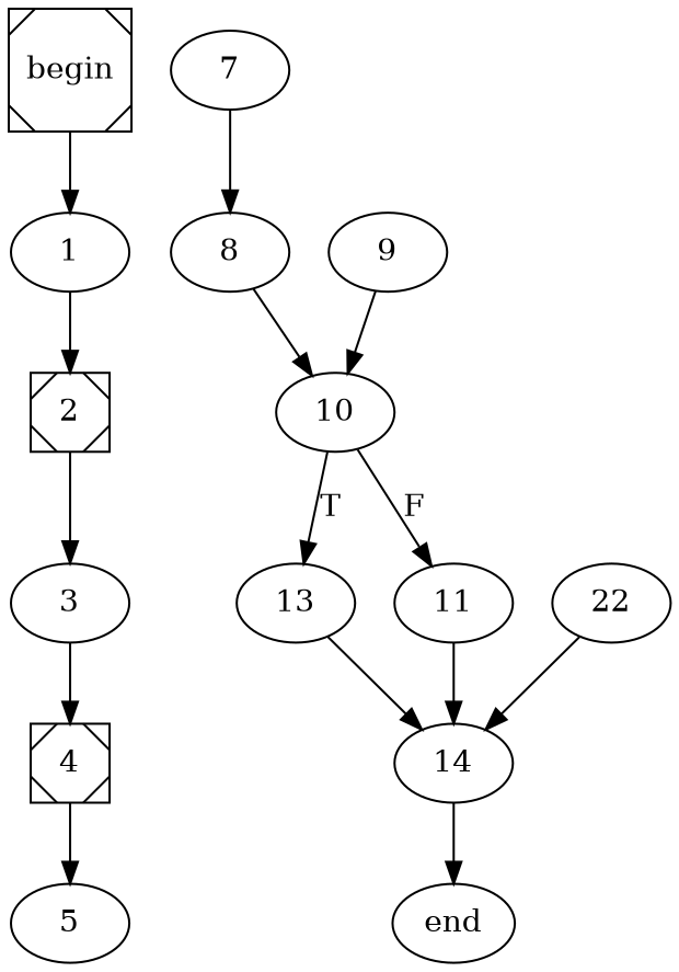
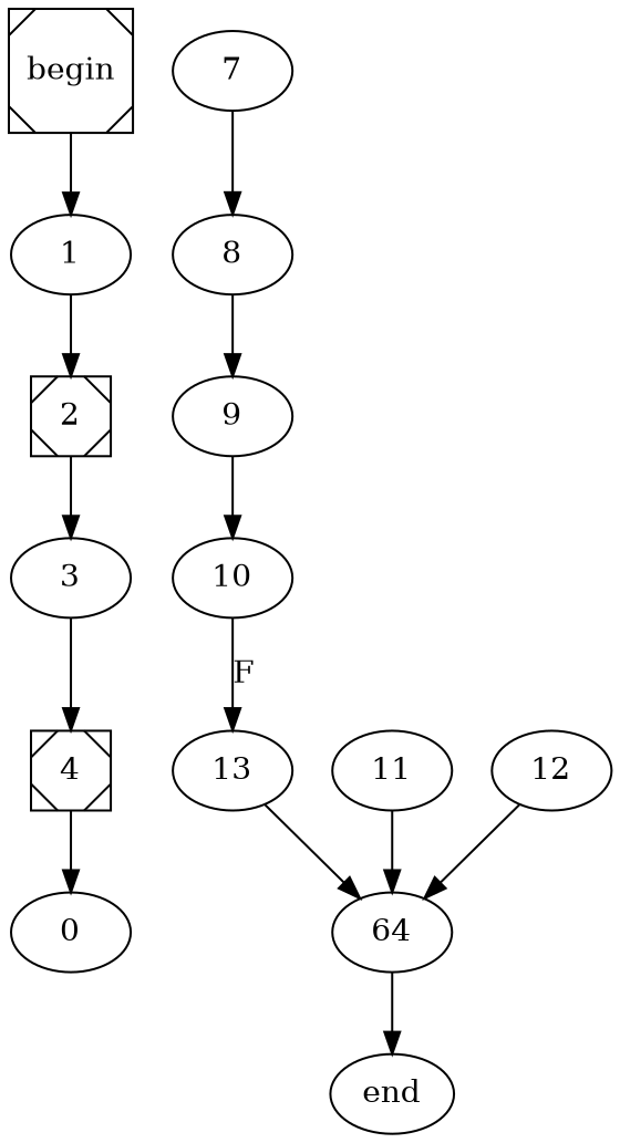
  digraph {
    begin [shape=Msquare]
    1
    2 [shape=Msquare]
    end [shape=ellipse]
    3
    4 [shape=Msquare]
-   5
+   5 [label=0]
    7
    8
    9
    10
    13
    11
-   14
-   12 [label=22]
+   14 [label=64]
+   12
    begin -> 1
    1 -> 2
    2 -> 3
    3 -> 4
    4 -> 5
    7 -> 8
-   8 -> 10
+   8 -> 9
    9 -> 10
-   10 -> 13 [label=T]
-   10 -> 11 [label=F]
+   10 -> 13 [label=F]
    13 -> 14
    11 -> 14
    14 -> end
    12 -> 14
  }
